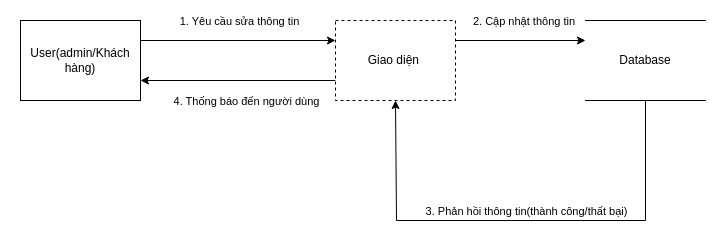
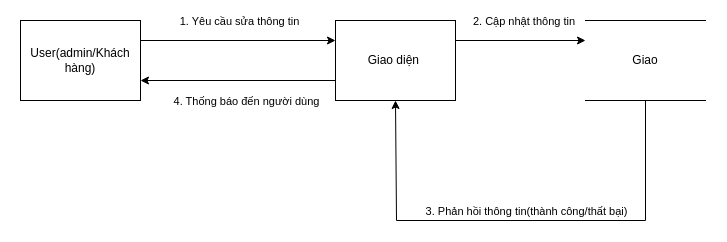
  <mxCell id="0" />
  <mxCell id="1" parent="0" />
  <mxCell id="2" style="edgeStyle=orthogonalEdgeStyle;rounded=0;orthogonalLoop=1;jettySize=auto;html=1;entryX=0;entryY=0.25;entryDx=0;entryDy=0;exitX=1;exitY=0.25;exitDx=0;exitDy=0;" edge="1" parent="1" source="4" target="9"><mxGeometry relative="1" as="geometry" /></mxCell>
  <mxCell id="3" value="1. Yêu cầu sửa thông tin" style="edgeLabel;html=1;align=center;verticalAlign=middle;resizable=0;points=[];" vertex="1" connectable="0" parent="2"><mxGeometry y="-3" relative="1" as="geometry"><mxPoint y="-23" as="offset" /></mxGeometry></mxCell>
  <mxCell id="4" value="User(admin/Khách hàng)" style="rounded=0;whiteSpace=wrap;html=1;" vertex="1" parent="1"><mxGeometry x="20" y="20" width="120" height="80" as="geometry" /></mxCell>
  <mxCell id="5" style="edgeStyle=orthogonalEdgeStyle;rounded=0;orthogonalLoop=1;jettySize=auto;html=1;entryX=0;entryY=0.25;entryDx=0;entryDy=0;exitX=1;exitY=0.25;exitDx=0;exitDy=0;" edge="1" parent="1" source="9" target="12"><mxGeometry relative="1" as="geometry"><mxPoint x="465" y="40" as="sourcePoint" /></mxGeometry></mxCell>
  <mxCell id="6" value="2. Cập nhật thông tin&amp;nbsp;" style="edgeLabel;html=1;align=center;verticalAlign=middle;resizable=0;points=[];" vertex="1" connectable="0" parent="5"><mxGeometry x="-0.091" y="5" relative="1" as="geometry"><mxPoint x="10" y="-15" as="offset" /></mxGeometry></mxCell>
  <mxCell id="7" style="edgeStyle=orthogonalEdgeStyle;rounded=0;orthogonalLoop=1;jettySize=auto;html=1;entryX=1;entryY=0.75;entryDx=0;entryDy=0;exitX=0;exitY=0.75;exitDx=0;exitDy=0;" edge="1" parent="1" source="9" target="4"><mxGeometry relative="1" as="geometry" /></mxCell>
  <mxCell id="8" value="4. Thống báo đến người dùng" style="edgeLabel;html=1;align=center;verticalAlign=middle;resizable=0;points=[];" vertex="1" connectable="0" parent="7"><mxGeometry x="-0.092" y="3" relative="1" as="geometry"><mxPoint x="-1" y="17" as="offset" /></mxGeometry></mxCell>
- <mxCell id="9" value="Giao diện&amp;nbsp;" style="rounded=0;whiteSpace=wrap;html=1;dashed=1;" vertex="1" parent="1"><mxGeometry x="335" y="20" width="120" height="80" as="geometry" /></mxCell>
+ <mxCell id="9" value="Giao diện&amp;nbsp;" style="rounded=0;whiteSpace=wrap;html=1;" vertex="1" parent="1"><mxGeometry x="335" y="20" width="120" height="80" as="geometry" /></mxCell>
  <mxCell id="10" style="edgeStyle=orthogonalEdgeStyle;rounded=0;orthogonalLoop=1;jettySize=auto;html=1;entryX=0.5;entryY=1;entryDx=0;entryDy=0;exitX=0.5;exitY=1;exitDx=0;exitDy=0;" edge="1" parent="1" source="12" target="9"><mxGeometry relative="1" as="geometry"><mxPoint x="395" y="210" as="targetPoint" /><Array as="points"><mxPoint x="645" y="220" /><mxPoint x="396" y="220" /><mxPoint x="396" y="100" /></Array></mxGeometry></mxCell>
  <mxCell id="11" value="3. Phản hồi thông tin(thành công/thất bại)" style="edgeLabel;html=1;align=center;verticalAlign=middle;resizable=0;points=[];" vertex="1" connectable="0" parent="10"><mxGeometry x="0.025" y="-5" relative="1" as="geometry"><mxPoint x="11" y="-5" as="offset" /></mxGeometry></mxCell>
- <mxCell id="12" value="Database" style="shape=partialRectangle;whiteSpace=wrap;html=1;left=0;right=0;fillColor=none;" vertex="1" parent="1"><mxGeometry x="585" y="20" width="120" height="80" as="geometry" /></mxCell>
+ <mxCell id="12" value="Giao" style="shape=partialRectangle;whiteSpace=wrap;html=1;left=0;right=0;fillColor=none;" vertex="1" parent="1"><mxGeometry x="585" y="20" width="120" height="80" as="geometry" /></mxCell>
